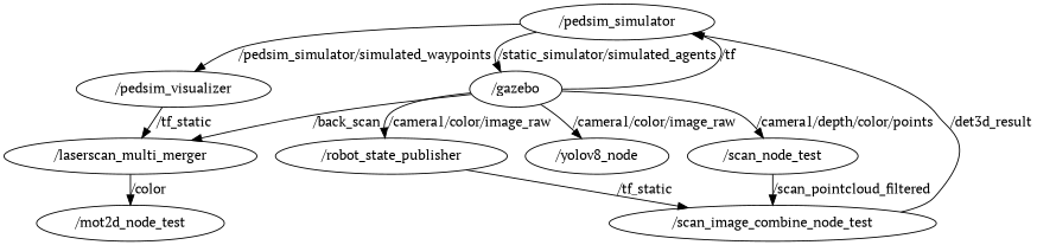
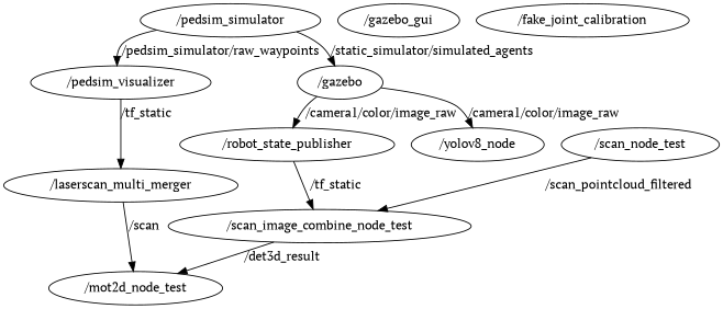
  digraph {
    compound=True
    fontname="PT Serif"
    rank=same
    rankdir=TB
    ranksep=0.2
    node [fontname="PT Serif" shape=ellipse]
    edge [fontname="PT Serif" penwidth=1]
    n1 [height=0.5 label="/mot2d_node_test" width=2.5998]
    n2 [height=0.5 label="/pedsim_simulator" width=2.69]
    n3 [height=0.5 label="/pedsim_visualizer" width=2.69]
    n4 [height=0.5 label="/gazebo" width=1.2818]
    n5 [height=0.5 label="/laserscan_multi_merger" width=3.5025]
    n6 [height=0.5 label="/robot_state_publisher" width=3.2136]
    n7 [height=0.5 label="/yolov8_node" width=1.9859]
    n8 [height=0.5 label="/scan_node_test" width=2.3651]
    n9 [height=0.5 label="/scan_image_combine_node_test" width=4.5315]
-   n2 -> n3 [label="/pedsim_simulator/simulated_waypoints"]
+   n10 [height=0.5 label="/gazebo_gui" width=1.8234]
+   n11 [height=0.5 label="/fake_joint_calibration" width=3.1775]
+   n2 -> n3 [label="/pedsim_simulator/raw_waypoints"]
    n2 -> n4 [label="/static_simulator/simulated_agents"]
    n3 -> n5 [label="/tf_static"]
-   n4 -> n2 [label="/tf"]
-   n4 -> n5 [label="/back_scan"]
    n4 -> n6 [label="/camera1/color/image_raw"]
    n4 -> n7 [label="/camera1/color/image_raw"]
-   n4 -> n8 [label="/camera1/depth/color/points"]
-   n5 -> n1 [label="/color"]
+   n5 -> n1 [label="/scan"]
    n6 -> n9 [label="/tf_static"]
    n8 -> n9 [label="/scan_pointcloud_filtered"]
-   n9 -> n2 [label="/det3d_result"]
+   n9 -> n1 [label="/det3d_result"]
  }
